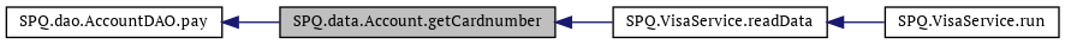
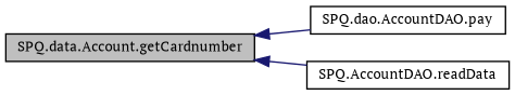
  digraph {
    fontname="PT Serif"
    rankdir=LR
    node [color=black fillcolor=white fontname="PT Serif" fontsize=10 shape=record style=filled]
    edge [color=midnightblue dir=back fontname="PT Serif" fontsize=10 labelfontname=Helvetica labelfontsize=10 style=solid]
    n1 [fillcolor=grey75 fontcolor=black height=0.2 label="SPQ.data.Account.getCardnumber" width=0.4]
    n2 [height=0.2 label="SPQ.dao.AccountDAO.pay" width=0.4]
-   n3 [height=0.2 label="SPQ.VisaService.readData" width=0.4]
-   n4 [height=0.2 label="SPQ.VisaService.run" width=0.4]
-   n2 -> n1
+   n3 [height=0.2 label="SPQ.AccountDAO.readData" width=0.4]
+   n1 -> n2
    n1 -> n3
-   n3 -> n4
  }
